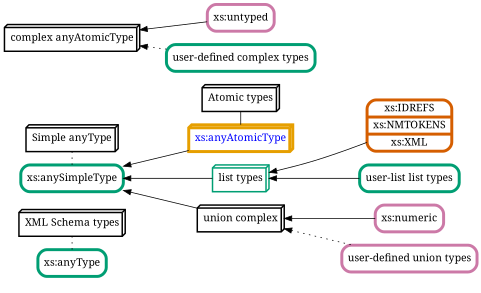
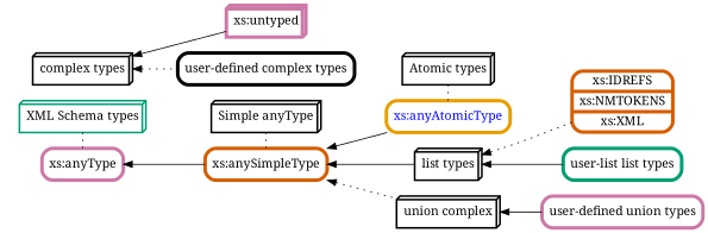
  digraph {
    compound=true
    fontname="Noto Serif"
    rankdir=LR
    node [fontname="Noto Serif" penwidth=4 shape=box style=rounded]
    edge [fontname="Noto Serif" dir=back]
-   n1 [color="#009e73" label="xs:anyType"]
-   n2 [label="XML Schema types" penwidth=2 shape=box3d style=""]
-   n3 [color="#009e73" label="xs:anySimpleType"]
+   n1 [color="#cc79a7" label="xs:anyType"]
+   n2 [label="XML Schema types" penwidth=2 shape=box3d color="#009e73" style=""]
+   n3 [color="#d55e00" label="xs:anySimpleType"]
    n4 [label="Simple anyType" penwidth=2 shape=box3d style=""]
-   n5 [color="#e69f00" fontcolor="#0000ff" label="xs:anyAtomicType" shape=box3d]
+   n5 [color="#e69f00" fontcolor="#0000ff" label="xs:anyAtomicType"]
    n6 [label="Atomic types" penwidth=2 shape=box3d style=""]
-   n7 [label="list types" penwidth=2 shape=box3d color="#009e73" style=""]
+   n7 [label="list types" penwidth=2 shape=box3d style=""]
    n8 [label="union complex" penwidth=2 shape=box3d style=""]
-   n9 [label="complex anyAtomicType" penwidth=2 shape=box3d style=""]
-   n10 [color="#cc79a7" label="xs:untyped"]
-   n11 [color="#009e73" label="user-defined complex types"]
+   n9 [label="complex types" penwidth=2 shape=box3d style=""]
+   n10 [color="#cc79a7" label="xs:untyped" shape=box3d]
+   n11 [color=black label="user-defined complex types"]
    n12 [color="#d55e00" label="xs:IDREFS|xs:NMTOKENS|xs:XML" shape=record]
    n13 [color="#009e73" label="user-list list types"]
-   n14 [color="#cc79a7" label="xs:numeric"]
    n15 [color="#cc79a7" label="user-defined union types"]
    subgraph cluster_1 {
      style=invis
      subgraph sub_2 {
        rank=same
        style=invis
        n1
        n2
      }
    }
    subgraph cluster_3 {
      style=invis
      subgraph sub_4 {
        rank=same
        style=invis
        n3
        n4
      }
    }
    subgraph cluster_5 {
      style=invis
      subgraph sub_6 {
        rank=same
        style=invis
        n5
        n6
      }
    }
    n1 -> n2 [arrowhead=none style=dotted dir=""]
+   n1 -> n3
    n3 -> n4 [arrowhead=none style=dotted dir=""]
    n3 -> n5
    n3 -> n7
-   n3 -> n8
-   n5 -> n6 [arrowhead=none style=solid dir=""]
-   n7 -> n12
+   n3 -> n8 [style=dotted]
+   n5 -> n6 [arrowhead=none style=dotted dir=""]
+   n7 -> n12 [style=dotted]
    n7 -> n13
-   n8 -> n14
-   n8 -> n15 [style=dotted]
+   n8 -> n15
    n9 -> n10
    n9 -> n11 [style=dotted]
  }
